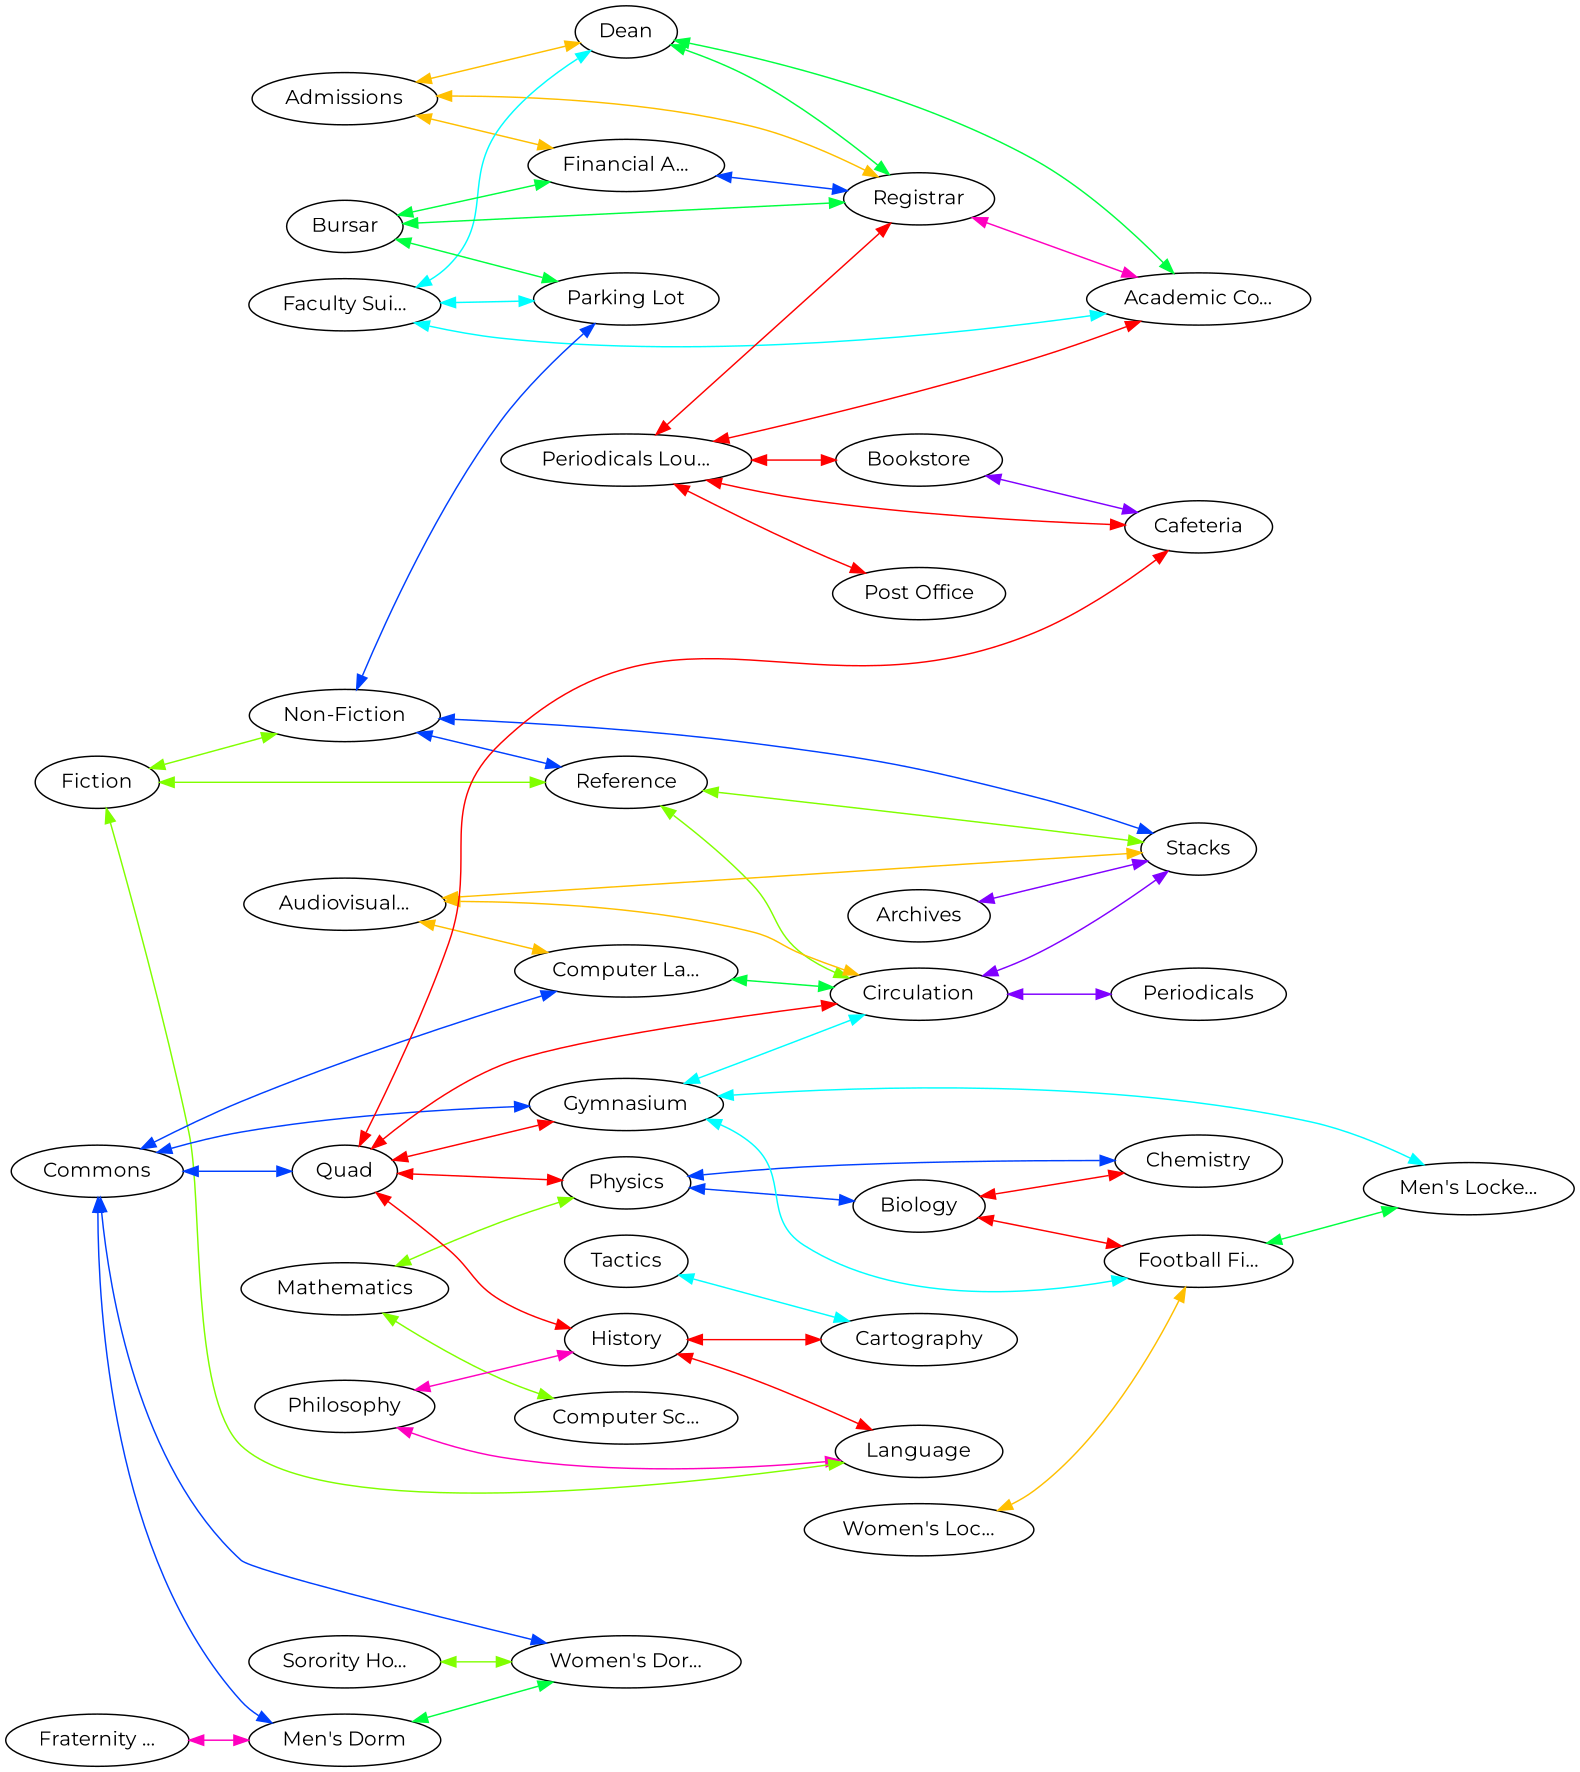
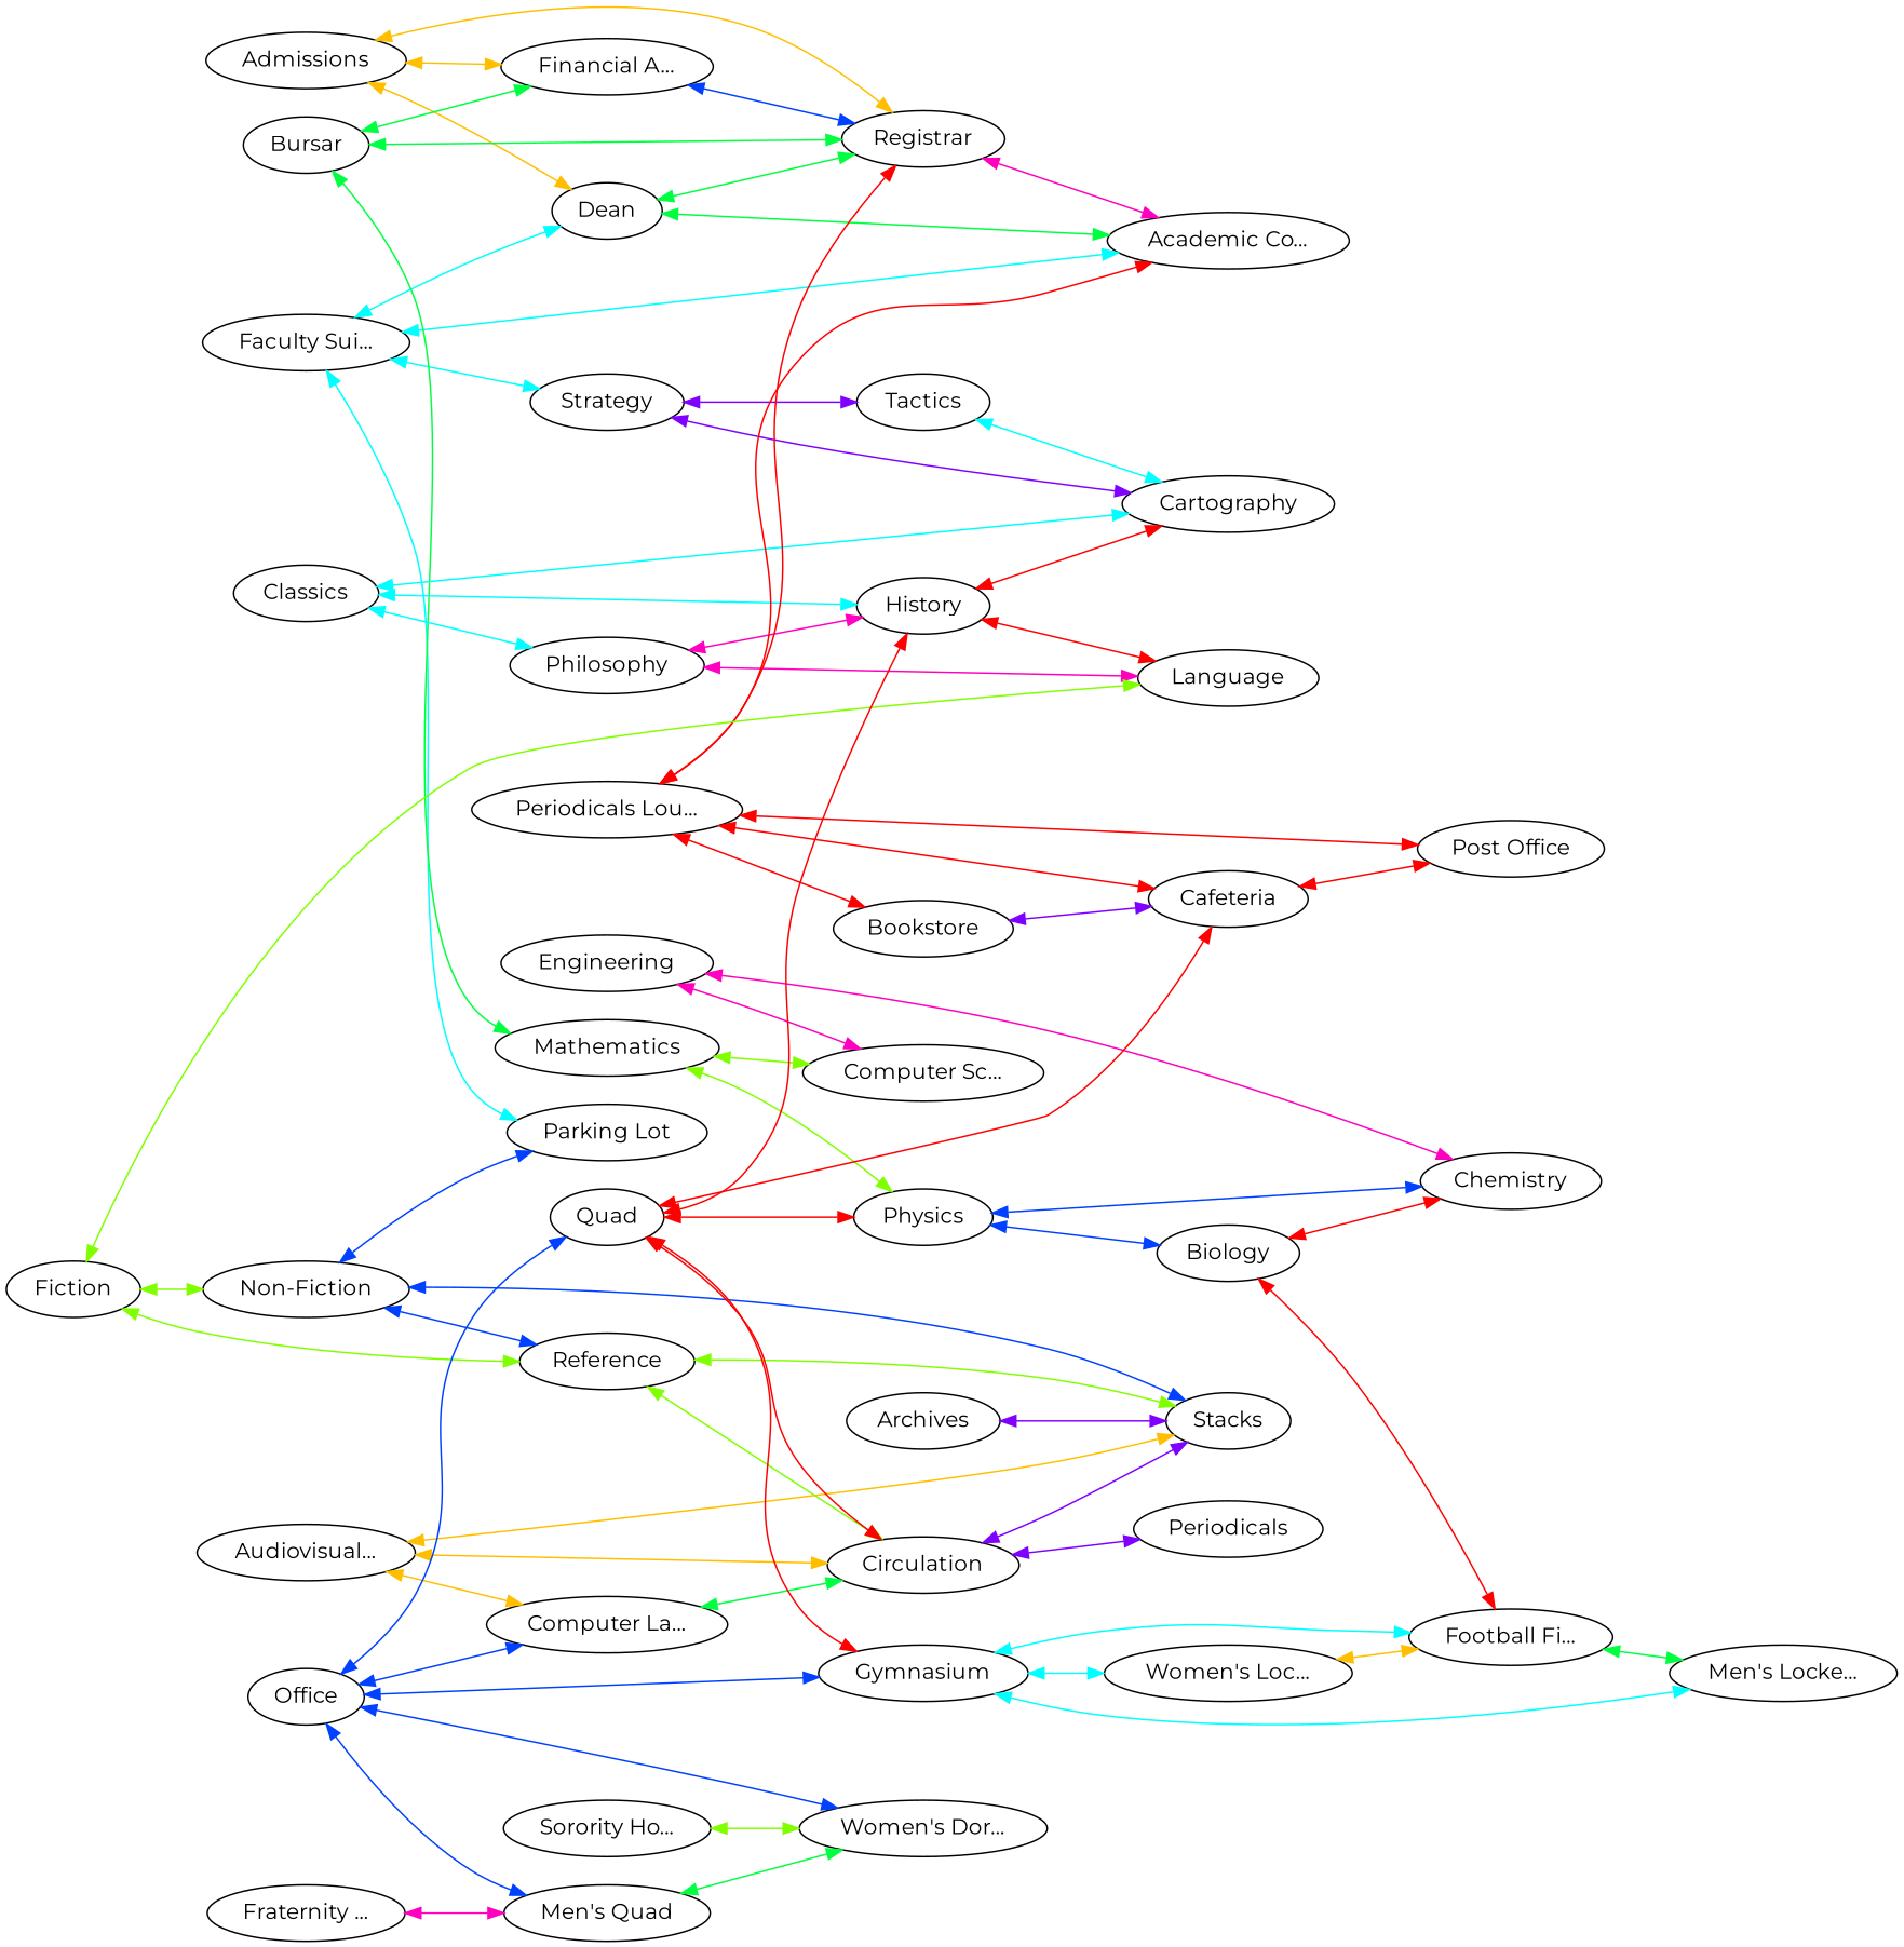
  graph {
    fontname=Montserrat
    rankdir=LR
    node [fontname=Montserrat]
    edge [color="1,1,1" dir=both fontname=Montserrat]
    n1 [label=Admissions]
    n2 [label=Dean]
    n3 [label="Financial A..."]
    n4 [label=Registrar]
    n5 [label="Academic Co..."]
    n6 [label="Faculty Sui..."]
+   n7 [label=Strategy]
    n8 [label="Parking Lot"]
    n9 [label=Tactics]
    n10 [label=Cartography]
    n11 [label=Bursar]
    n12 [label=Mathematics]
    n13 [label="Computer Sc..."]
    n14 [label=Physics]
+   n15 [label=Classics]
    n16 [label=Philosophy]
    n17 [label=History]
    n18 [label=Language]
    n19 [label="Periodicals Lou..."]
    n20 [label=Bookstore]
    n21 [label="Post Office"]
    n22 [label=Cafeteria]
    n23 [label=Chemistry]
    n24 [label=Biology]
+   n25 [label=Engineering]
    n26 [label="Football Fi..."]
    n27 [label="Men's Locke..."]
    n28 [label=Fiction]
    n29 [label="Non-Fiction"]
    n30 [label=Reference]
    n31 [label=Stacks]
    n32 [label=Circulation]
    n33 [label=Periodicals]
    n34 [label=Archives]
    n35 [label="Computer La..."]
    n36 [label="Audiovisual..."]
    n37 [label="Women's Loc..."]
    n38 [label=Gymnasium]
    n39 [label="Sorority Ho..."]
    n40 [label="Women's Dor..."]
-   n41 [label=Commons]
-   n42 [label="Men's Dorm"]
+   n41 [label=Office]
+   n42 [label="Men's Quad"]
    n43 [label=Quad]
    n44 [label="Fraternity ..."]
    n1 -- n2 [color="0.125,1,1"]
    n1 -- n3 [color="0.125,1,1"]
    n1 -- n4 [color="0.125,1,1"]
    n2 -- n4 [color="0.375,1,1"]
    n2 -- n5 [color="0.375,1,1"]
    n3 -- n4 [color="0.625,1,1"]
    n4 -- n5 [color="0.875,1,1"]
    n6 -- n2 [color="0.5,1,1"]
    n6 -- n5 [color="0.5,1,1"]
+   n6 -- n7 [color="0.5,1,1"]
    n6 -- n8 [color="0.5,1,1"]
+   n7 -- n9 [color="0.75,1,1"]
+   n7 -- n10 [color="0.75,1,1"]
    n9 -- n10 [color="0.5,1,1"]
    n11 -- n3 [color="0.375,1,1"]
    n11 -- n4 [color="0.375,1,1"]
-   n11 -- n8 [color="0.375,1,1"]
+   n11 -- n12 [color="0.375,1,1"]
    n12 -- n13 [color="0.25,1,1"]
    n12 -- n14 [color="0.25,1,1"]
    n14 -- n23 [color="0.625,1,1"]
    n14 -- n24 [color="0.625,1,1"]
+   n15 -- n10 [color="0.5,1,1"]
+   n15 -- n16 [color="0.5,1,1"]
+   n15 -- n17 [color="0.5,1,1"]
    n16 -- n17 [color="0.875,1,1"]
    n16 -- n18 [color="0.875,1,1"]
    n17 -- n10
    n17 -- n18
    n19 -- n4
    n19 -- n5
    n19 -- n20
    n19 -- n21
    n19 -- n22
    n20 -- n22 [color="0.75,1,1"]
+   n22 -- n21
    n24 -- n23
    n24 -- n26
+   n25 -- n13 [color="0.875,1,1"]
+   n25 -- n23 [color="0.875,1,1"]
    n26 -- n27 [color="0.375,1,1"]
    n28 -- n18 [color="0.25,1,1"]
    n28 -- n29 [color="0.25,1,1"]
    n28 -- n30 [color="0.25,1,1"]
    n29 -- n8 [color="0.625,1,1"]
    n29 -- n30 [color="0.625,1,1"]
    n29 -- n31 [color="0.625,1,1"]
    n30 -- n31 [color="0.25,1,1"]
    n30 -- n32 [color="0.25,1,1"]
    n32 -- n31 [color="0.75,1,1"]
    n32 -- n33 [color="0.75,1,1"]
    n34 -- n31 [color="0.75,1,1"]
    n35 -- n32 [color="0.375,1,1"]
    n36 -- n31 [color="0.125,1,1"]
    n36 -- n32 [color="0.125,1,1"]
    n36 -- n35 [color="0.125,1,1"]
    n37 -- n26 [color="0.125,1,1"]
    n38 -- n26 [color="0.5,1,1"]
    n38 -- n27 [color="0.5,1,1"]
-   n38 -- n32 [color="0.5,1,1"]
+   n38 -- n37 [color="0.5,1,1"]
    n39 -- n40 [color="0.25,1,1"]
    n41 -- n35 [color="0.625,1,1"]
    n41 -- n38 [color="0.625,1,1"]
    n41 -- n40 [color="0.625,1,1"]
    n41 -- n42 [color="0.625,1,1"]
    n41 -- n43 [color="0.625,1,1"]
    n42 -- n40 [color="0.375,1,1"]
    n43 -- n14
    n43 -- n17
    n43 -- n22
    n43 -- n32
    n43 -- n38
    n44 -- n42 [color="0.875,1,1"]
  }
